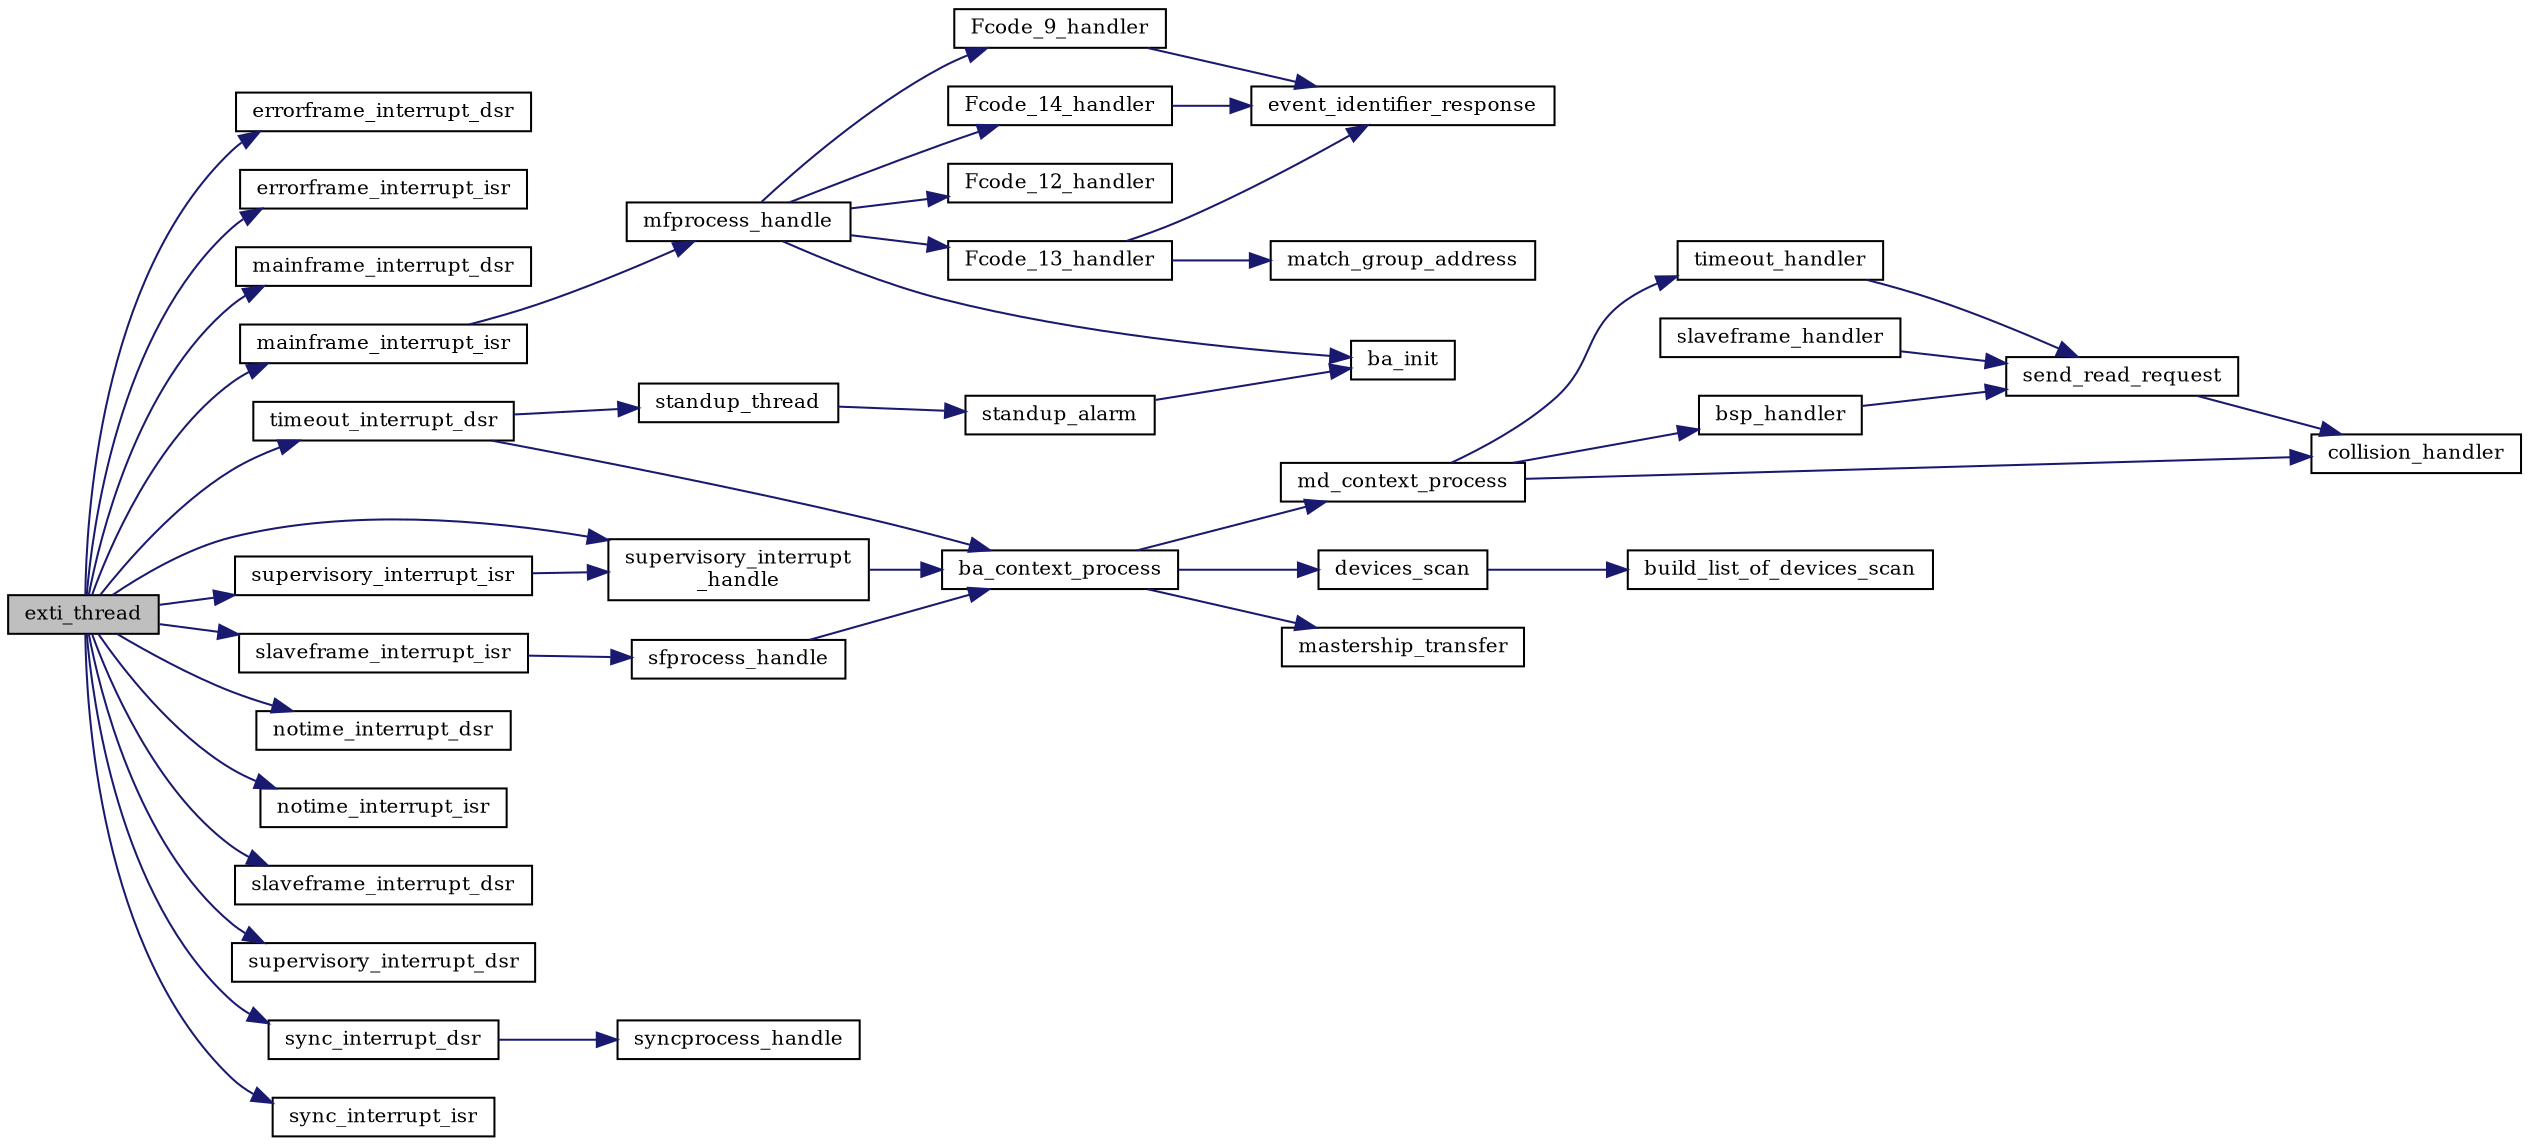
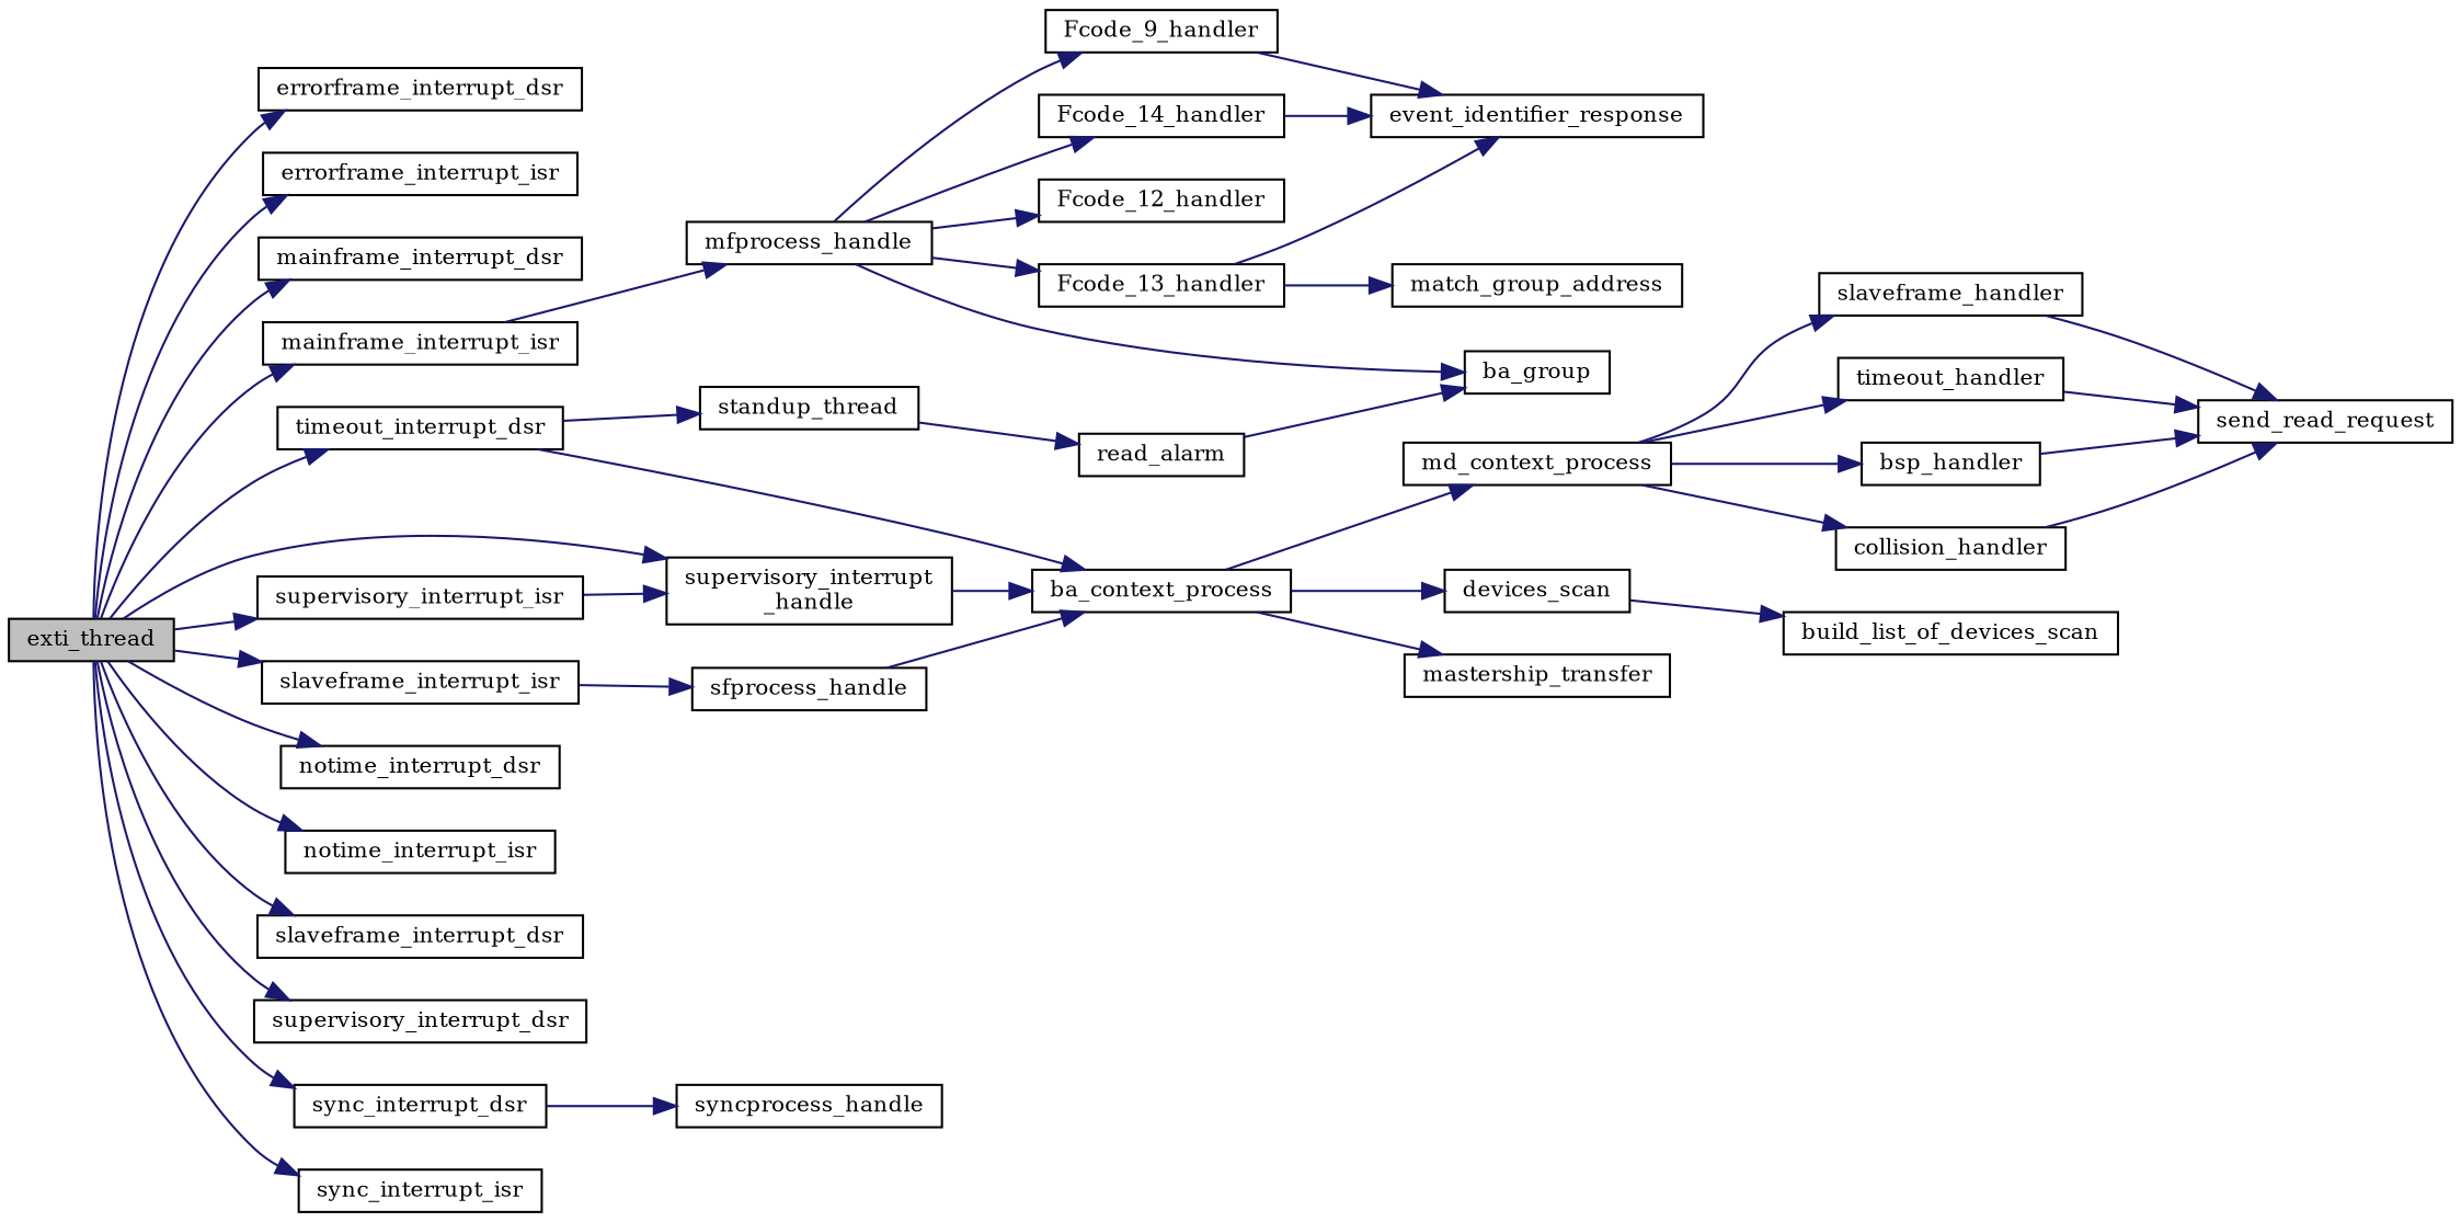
  digraph {
    fontname="DejaVu Serif"
    rankdir=LR
    node [color=black fillcolor=white fontname="DejaVu Serif" fontsize=10 shape=record style=filled]
    edge [color=midnightblue fontname="DejaVu Serif" fontsize=10 labelfontname=Helvetica labelfontsize=10 style=solid]
    n1 [fillcolor=grey75 fontcolor=black height=0.2 label=exti_thread width=0.4]
    n2 [height=0.2 label=errorframe_interrupt_dsr width=0.4]
    n3 [height=0.2 label=errorframe_interrupt_isr width=0.4]
    n4 [height=0.2 label=mainframe_interrupt_dsr width=0.4]
    n5 [height=0.2 label=mainframe_interrupt_isr width=0.4]
    n6 [height=0.2 label=notime_interrupt_dsr width=0.4]
    n7 [height=0.2 label=notime_interrupt_isr width=0.4]
    n8 [height=0.2 label=slaveframe_interrupt_dsr width=0.4]
    n9 [height=0.2 label=slaveframe_interrupt_isr width=0.4]
    n10 [height=0.2 label=supervisory_interrupt_dsr width=0.4]
    n11 [height=0.2 label="supervisory_interrupt\l_handle" width=0.4]
    n12 [height=0.2 label=supervisory_interrupt_isr width=0.4]
    n13 [height=0.2 label=sync_interrupt_dsr width=0.4]
    n14 [height=0.2 label=sync_interrupt_isr width=0.4]
    n15 [height=0.2 label=timeout_interrupt_dsr width=0.4]
    n16 [height=0.2 label=mfprocess_handle width=0.4]
    n17 [height=0.2 label=sfprocess_handle width=0.4]
    n18 [height=0.2 label=ba_context_process width=0.4]
    n19 [height=0.2 label=syncprocess_handle width=0.4]
    n20 [height=0.2 label=standup_thread width=0.4]
-   n21 [height=0.2 label=ba_init width=0.4]
+   n21 [height=0.2 label=ba_group width=0.4]
    n22 [height=0.2 label=Fcode_12_handler width=0.4]
    n23 [height=0.2 label=Fcode_13_handler width=0.4]
    n24 [height=0.2 label=Fcode_14_handler width=0.4]
    n25 [height=0.2 label=Fcode_9_handler width=0.4]
    n26 [height=0.2 label=match_group_address width=0.4]
    n27 [height=0.2 label=event_identifier_response width=0.4]
    n28 [height=0.2 label=devices_scan width=0.4]
    n29 [height=0.2 label=mastership_transfer width=0.4]
    n30 [height=0.2 label=md_context_process width=0.4]
    n31 [height=0.2 label=build_list_of_devices_scan width=0.4]
    n32 [height=0.2 label=bsp_handler width=0.4]
    n33 [height=0.2 label=collision_handler width=0.4]
    n34 [height=0.2 label=slaveframe_handler width=0.4]
    n35 [height=0.2 label=timeout_handler width=0.4]
    n36 [height=0.2 label=send_read_request width=0.4]
-   n37 [height=0.2 label=standup_alarm width=0.4]
+   n37 [height=0.2 label=read_alarm width=0.4]
    n1 -> n2
    n1 -> n3
    n1 -> n4
    n1 -> n5
    n1 -> n6
    n1 -> n7
    n1 -> n8
    n1 -> n9
    n1 -> n10
    n1 -> n11
    n1 -> n12
    n1 -> n13
    n1 -> n14
    n1 -> n15
    n5 -> n16
    n9 -> n17
    n11 -> n18
    n12 -> n11
    n13 -> n19
    n15 -> n18
    n15 -> n20
    n16 -> n21
    n16 -> n22
    n16 -> n23
    n16 -> n24
    n16 -> n25
    n17 -> n18
    n18 -> n28
    n18 -> n29
    n18 -> n30
    n20 -> n37
    n23 -> n26
    n23 -> n27
    n24 -> n27
    n25 -> n27
    n28 -> n31
    n30 -> n32
    n30 -> n33
+   n30 -> n34
    n30 -> n35
    n32 -> n36
-   n36 -> n33
+   n33 -> n36
    n34 -> n36
    n35 -> n36
    n37 -> n21
  }
